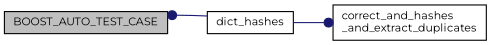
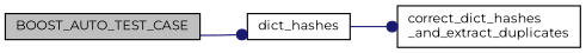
  digraph {
    fontname=Montserrat
    rankdir=LR
    node [color=black fillcolor=white fontname=Montserrat fontsize=10 shape=record style=filled]
    edge [arrowhead=dot color=midnightblue fontname=Montserrat fontsize=10 labelfontname=Helvetica labelfontsize=10 style=solid]
    n1 [fillcolor=grey75 fontcolor=black height=0.2 label=BOOST_AUTO_TEST_CASE width=0.4]
    n2 [height=0.2 label=dict_hashes width=0.4]
-   n3 [height=0.2 label="correct_and_hashes\l_and_extract_duplicates" width=0.4]
-   n2 -> n1
+   n3 [height=0.2 label="correct_dict_hashes\l_and_extract_duplicates" width=0.4]
+   n1 -> n2
    n2 -> n3
  }
